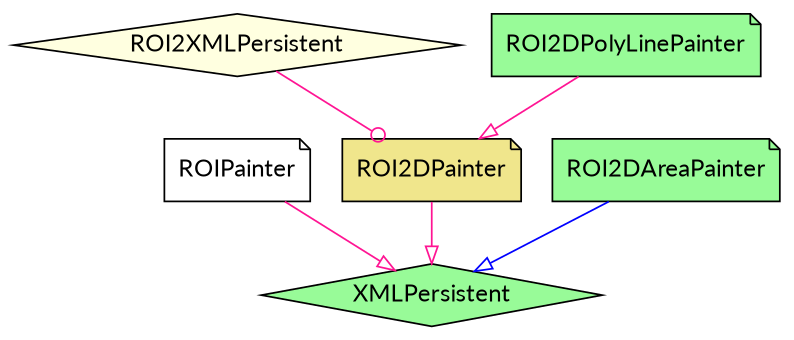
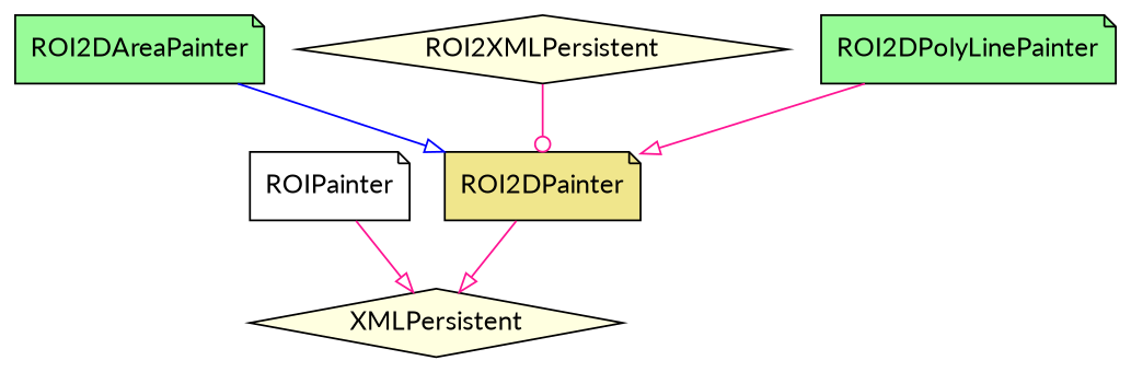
  digraph {
    fontname=Lato
    nslimit=20
    node [fillcolor=lightyellow fontname=Lato shape=note style=filled]
    edge [arrowhead=onormal color=deeppink fontname=Lato]
-   XMLPersistent [fillcolor=palegreen shape=diamond]
+   XMLPersistent [shape=diamond]
    ROIPainter [fillcolor=white]
    ROI2DPainter [fillcolor=khaki]
    ROI2DAreaPainter [fillcolor=palegreen]
    n5 [label=ROI2XMLPersistent shape=diamond]
    ROI2DPolyLinePainter [fillcolor=palegreen]
    ROIPainter -> XMLPersistent
    ROI2DPainter -> XMLPersistent
-   ROI2DAreaPainter -> XMLPersistent [color=blue]
+   ROI2DAreaPainter -> ROI2DPainter [color=blue]
    n5 -> ROI2DPainter [arrowhead=odot]
    ROI2DPolyLinePainter -> ROI2DPainter
  }
